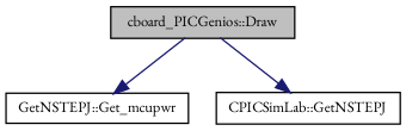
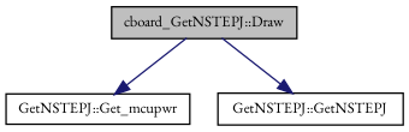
  digraph {
    fontname="EB Garamond"
    rankdir=TB
    node [color=black fillcolor=white fontname="EB Garamond" fontsize=10 shape=record style=filled]
    edge [color=midnightblue fontname="EB Garamond" fontsize=10 labelfontname=Helvetica labelfontsize=10 style=solid]
-   n1 [fillcolor=grey75 fontcolor=black height=0.2 label="cboard_PICGenios::Draw" width=0.4]
+   n1 [fillcolor=grey75 fontcolor=black height=0.2 label="cboard_GetNSTEPJ::Draw" width=0.4]
    n2 [height=0.2 label="GetNSTEPJ::Get_mcupwr" width=0.4]
-   n3 [height=0.2 label="CPICSimLab::GetNSTEPJ" width=0.4]
+   n3 [height=0.2 label="GetNSTEPJ::GetNSTEPJ" width=0.4]
    n1 -> n2
    n1 -> n3
  }
